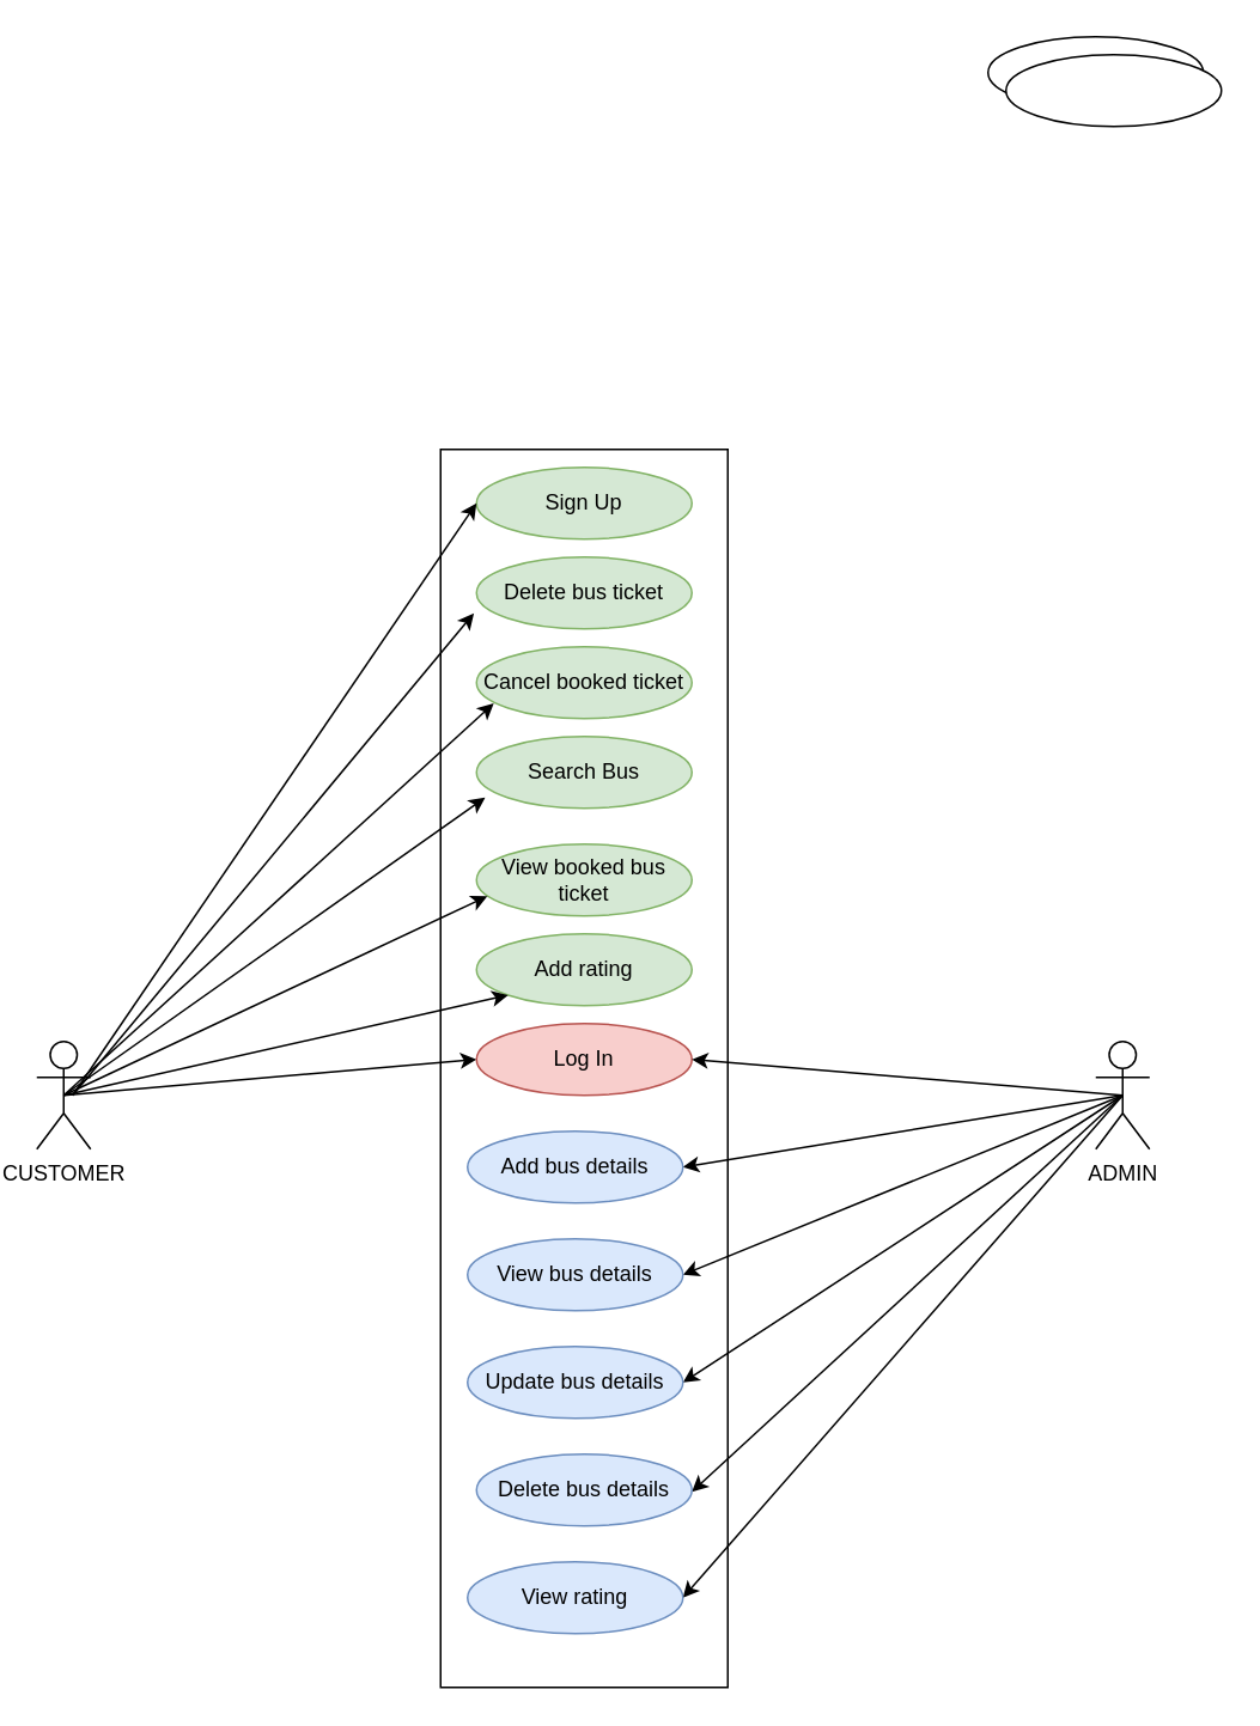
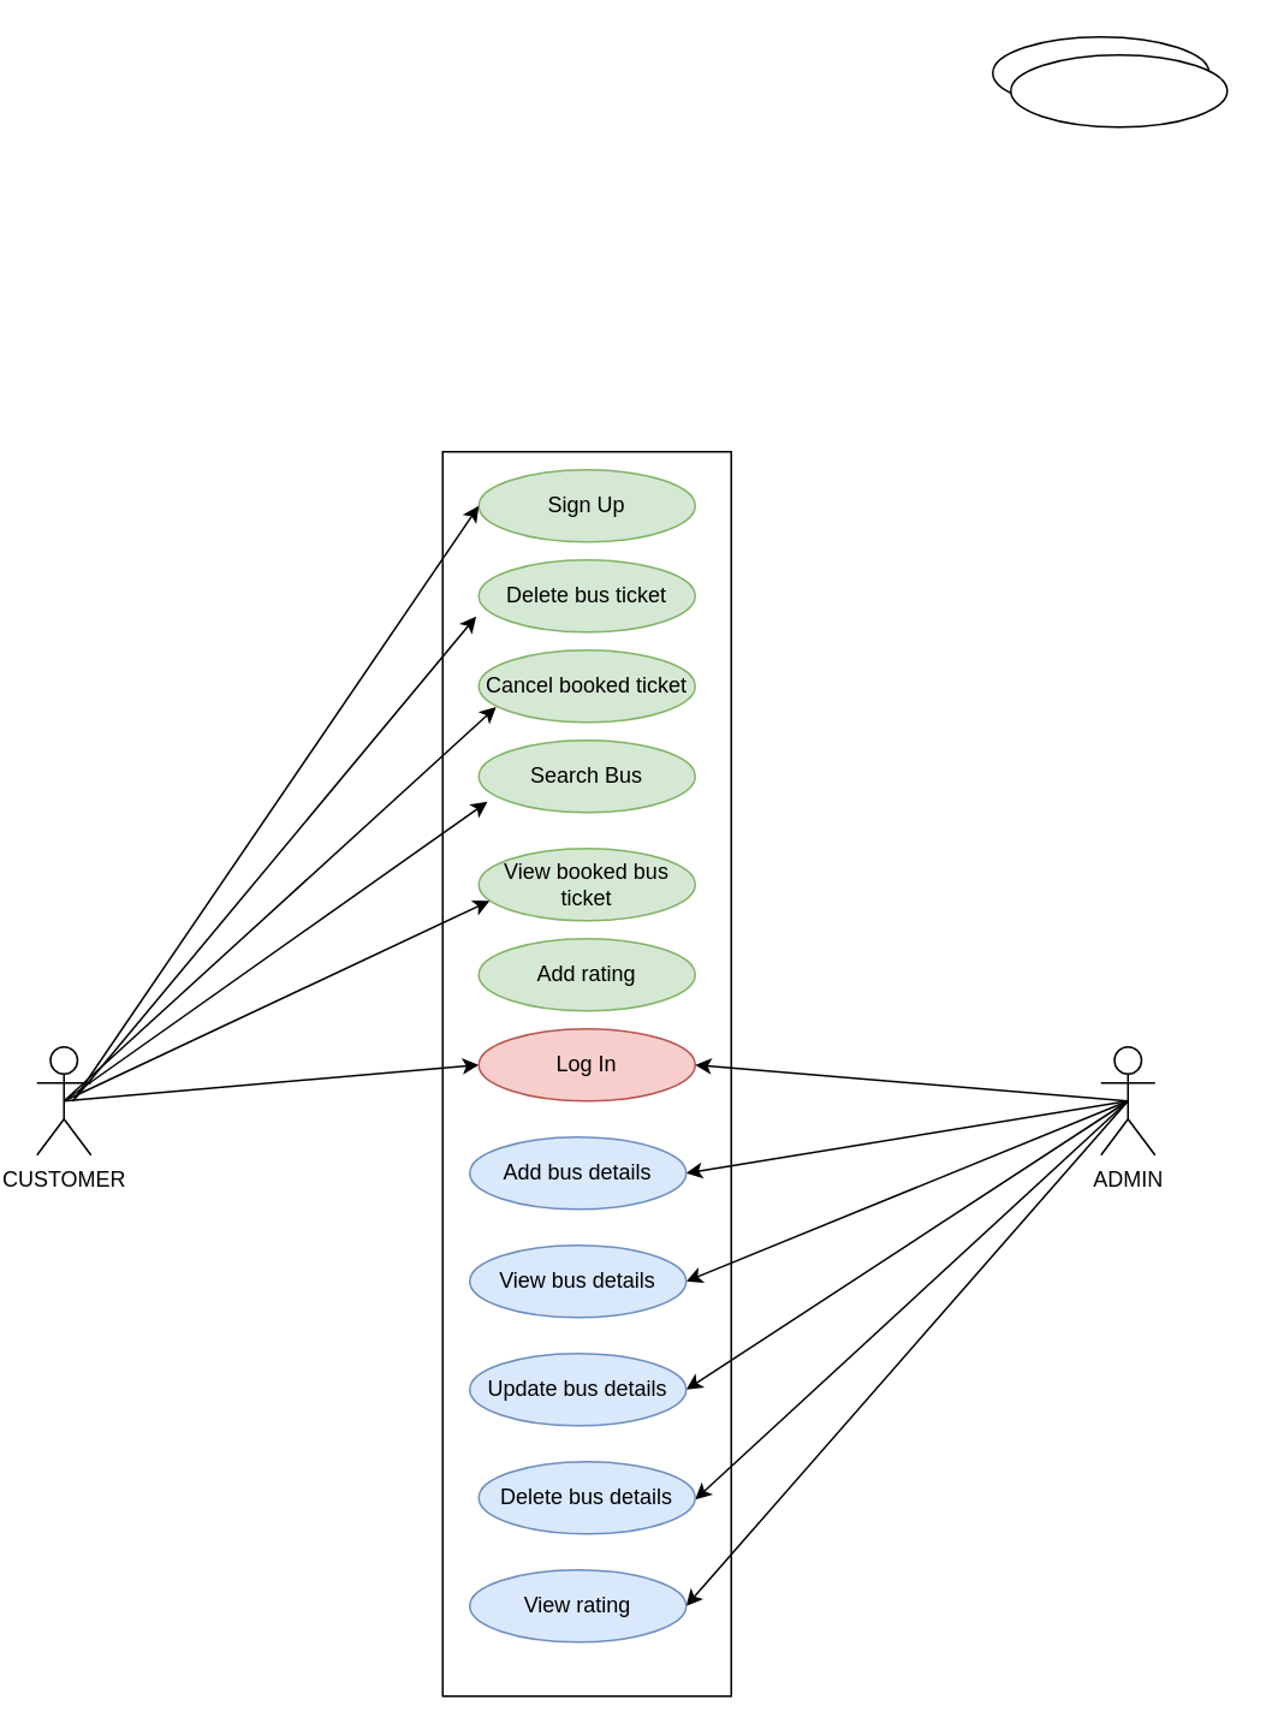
  <mxCell id="0" />
  <mxCell id="1" parent="0" />
  <mxCell id="2" value="CUSTOMER" style="shape=umlActor;verticalLabelPosition=bottom;verticalAlign=top;html=1;outlineConnect=0;" parent="1" vertex="1"><mxGeometry x="20" y="580" width="30" height="60" as="geometry" /></mxCell>
  <mxCell id="3" value="" style="rounded=0;whiteSpace=wrap;html=1;" parent="1" vertex="1"><mxGeometry x="245" y="250" width="160" height="690" as="geometry" /></mxCell>
  <mxCell id="4" style="rounded=0;orthogonalLoop=1;jettySize=auto;html=1;exitX=0.5;exitY=0.5;exitDx=0;exitDy=0;exitPerimeter=0;entryX=1;entryY=0.5;entryDx=0;entryDy=0;" parent="1" source="9" target="17" edge="1"><mxGeometry relative="1" as="geometry" /></mxCell>
  <mxCell id="5" style="rounded=0;orthogonalLoop=1;jettySize=auto;html=1;exitX=0.5;exitY=0.5;exitDx=0;exitDy=0;exitPerimeter=0;entryX=0.875;entryY=0.842;entryDx=0;entryDy=0;entryPerimeter=0;" parent="1" source="9" target="3" edge="1"><mxGeometry relative="1" as="geometry" /></mxCell>
  <mxCell id="6" style="rounded=0;orthogonalLoop=1;jettySize=auto;html=1;exitX=0.5;exitY=0.5;exitDx=0;exitDy=0;exitPerimeter=0;entryX=1;entryY=0.5;entryDx=0;entryDy=0;" parent="1" source="9" target="15" edge="1"><mxGeometry relative="1" as="geometry" /></mxCell>
  <mxCell id="7" style="rounded=0;orthogonalLoop=1;jettySize=auto;html=1;exitX=0.5;exitY=0.5;exitDx=0;exitDy=0;exitPerimeter=0;entryX=1;entryY=0.5;entryDx=0;entryDy=0;" parent="1" source="9" target="16" edge="1"><mxGeometry relative="1" as="geometry" /></mxCell>
  <mxCell id="8" style="rounded=0;orthogonalLoop=1;jettySize=auto;html=1;exitX=0.5;exitY=0.5;exitDx=0;exitDy=0;exitPerimeter=0;entryX=1;entryY=0.5;entryDx=0;entryDy=0;" parent="1" source="9" target="19" edge="1"><mxGeometry relative="1" as="geometry" /></mxCell>
  <mxCell id="9" value="ADMIN&lt;br&gt;" style="shape=umlActor;verticalLabelPosition=bottom;verticalAlign=top;html=1;outlineConnect=0;" parent="1" vertex="1"><mxGeometry x="610" y="580" width="30" height="60" as="geometry" /></mxCell>
  <mxCell id="10" value="Delete bus ticket" style="ellipse;whiteSpace=wrap;html=1;fillColor=#d5e8d4;strokeColor=#82b366;" parent="1" vertex="1"><mxGeometry x="265" width="120" height="40" as="geometry" y="310" /></mxCell>
  <mxCell id="11" value="" style="ellipse;whiteSpace=wrap;html=1;" parent="1" vertex="1"><mxGeometry x="550" y="20" width="120" height="40" as="geometry" /></mxCell>
  <mxCell id="12" value="Cancel booked ticket" style="ellipse;whiteSpace=wrap;html=1;fillColor=#d5e8d4;strokeColor=#82b366;" parent="1" vertex="1"><mxGeometry x="265" y="360" width="120" height="40" as="geometry" /></mxCell>
  <mxCell id="13" value="Search Bus" style="ellipse;whiteSpace=wrap;html=1;fillColor=#d5e8d4;strokeColor=#82b366;" parent="1" vertex="1"><mxGeometry x="265" y="410" width="120" height="40" as="geometry" /></mxCell>
  <mxCell id="14" value="View booked bus ticket" style="ellipse;whiteSpace=wrap;html=1;fillColor=#d5e8d4;strokeColor=#82b366;" parent="1" vertex="1"><mxGeometry x="265" y="470" width="120" height="40" as="geometry" /></mxCell>
  <mxCell id="15" value="Add bus details" style="ellipse;whiteSpace=wrap;html=1;fillColor=#dae8fc;strokeColor=#6c8ebf;" parent="1" vertex="1"><mxGeometry x="260" y="630" width="120" height="40" as="geometry" /></mxCell>
  <mxCell id="16" value="View bus details" style="ellipse;whiteSpace=wrap;html=1;fillColor=#dae8fc;strokeColor=#6c8ebf;" parent="1" vertex="1"><mxGeometry x="260" y="690" width="120" height="40" as="geometry" /></mxCell>
  <mxCell id="17" value="Update bus details" style="ellipse;whiteSpace=wrap;html=1;fillColor=#dae8fc;strokeColor=#6c8ebf;" parent="1" vertex="1"><mxGeometry x="260" y="750" width="120" height="40" as="geometry" /></mxCell>
  <mxCell id="18" value="Delete bus details" style="ellipse;whiteSpace=wrap;html=1;fillColor=#dae8fc;strokeColor=#6c8ebf;" parent="1" vertex="1"><mxGeometry x="265" y="810" width="120" height="40" as="geometry" /></mxCell>
  <mxCell id="19" value="View rating" style="ellipse;whiteSpace=wrap;html=1;fillColor=#dae8fc;strokeColor=#6c8ebf;" parent="1" vertex="1"><mxGeometry x="260" y="870" width="120" height="40" as="geometry" /></mxCell>
  <mxCell id="20" value="Add rating" style="ellipse;whiteSpace=wrap;html=1;fillColor=#d5e8d4;strokeColor=#82b366;" parent="1" vertex="1"><mxGeometry x="265" y="520" width="120" height="40" as="geometry" /></mxCell>
  <mxCell id="21" value="" style="endArrow=classic;html=1;rounded=0;entryX=0.05;entryY=0.725;entryDx=0;entryDy=0;entryPerimeter=0;exitX=0.5;exitY=0.5;exitDx=0;exitDy=0;exitPerimeter=0;" parent="1" source="2" target="14" edge="1"><mxGeometry width="50" height="50" relative="1" as="geometry"><mxPoint x="160" y="590" as="sourcePoint" /><mxPoint x="280" y="530" as="targetPoint" /></mxGeometry></mxCell>
  <mxCell id="22" value="" style="endArrow=classic;html=1;rounded=0;exitX=0.5;exitY=0.5;exitDx=0;exitDy=0;exitPerimeter=0;entryX=0;entryY=0.5;entryDx=0;entryDy=0;" parent="1" source="2" edge="1" target="25"><mxGeometry width="50" height="50" relative="1" as="geometry"><mxPoint x="160" y="590" as="sourcePoint" /><mxPoint x="280" y="620" as="targetPoint" /></mxGeometry></mxCell>
  <mxCell id="23" value="Sign Up" style="ellipse;whiteSpace=wrap;html=1;fillColor=#d5e8d4;strokeColor=#82b366;" vertex="1" parent="1"><mxGeometry x="265" y="260" width="120" height="40" as="geometry" /></mxCell>
  <mxCell id="24" value="" style="ellipse;whiteSpace=wrap;html=1;" vertex="1" parent="1"><mxGeometry x="560" y="30" width="120" height="40" as="geometry" /></mxCell>
  <mxCell id="25" value="Log In" style="ellipse;whiteSpace=wrap;html=1;fillColor=#f8cecc;strokeColor=#b85450;" vertex="1" parent="1"><mxGeometry x="265" y="570" width="120" height="40" as="geometry" /></mxCell>
  <mxCell id="26" value="" style="endArrow=classic;html=1;rounded=0;entryX=0;entryY=0.5;entryDx=0;entryDy=0;" edge="1" parent="1" target="23"><mxGeometry width="50" height="50" relative="1" as="geometry"><mxPoint x="40" y="610" as="sourcePoint" /><mxPoint x="310" y="490" as="targetPoint" /></mxGeometry></mxCell>
  <mxCell id="27" value="" style="endArrow=classic;html=1;rounded=0;entryX=-0.012;entryY=0.783;entryDx=0;entryDy=0;entryPerimeter=0;" edge="1" parent="1" target="10"><mxGeometry width="50" height="50" relative="1" as="geometry"><mxPoint x="40" y="610" as="sourcePoint" /><mxPoint x="440" y="430" as="targetPoint" /></mxGeometry></mxCell>
  <mxCell id="28" value="" style="endArrow=classic;html=1;rounded=0;exitX=0.5;exitY=0.5;exitDx=0;exitDy=0;exitPerimeter=0;entryX=0.08;entryY=0.788;entryDx=0;entryDy=0;entryPerimeter=0;" edge="1" parent="1" source="2" target="12"><mxGeometry width="50" height="50" relative="1" as="geometry"><mxPoint x="390" y="480" as="sourcePoint" /><mxPoint x="440" y="430" as="targetPoint" /></mxGeometry></mxCell>
  <mxCell id="29" value="" style="endArrow=classic;html=1;rounded=0;exitX=0.5;exitY=0.5;exitDx=0;exitDy=0;exitPerimeter=0;entryX=0.04;entryY=0.851;entryDx=0;entryDy=0;entryPerimeter=0;" edge="1" parent="1" source="2" target="13"><mxGeometry width="50" height="50" relative="1" as="geometry"><mxPoint x="390" y="480" as="sourcePoint" /><mxPoint x="440" y="430" as="targetPoint" /></mxGeometry></mxCell>
- <mxCell id="30" value="" style="endArrow=classic;html=1;rounded=0;exitX=0.5;exitY=0.5;exitDx=0;exitDy=0;exitPerimeter=0;entryX=0;entryY=1;entryDx=0;entryDy=0;" edge="1" parent="1" source="2" target="20"><mxGeometry width="50" height="50" relative="1" as="geometry"><mxPoint x="390" y="480" as="sourcePoint" /><mxPoint x="440" y="430" as="targetPoint" /></mxGeometry></mxCell>
  <mxCell id="31" value="" style="endArrow=classic;html=1;rounded=0;exitX=0.5;exitY=0.5;exitDx=0;exitDy=0;exitPerimeter=0;entryX=1;entryY=0.5;entryDx=0;entryDy=0;" edge="1" parent="1" source="9" target="25"><mxGeometry width="50" height="50" relative="1" as="geometry"><mxPoint x="390" y="680" as="sourcePoint" /><mxPoint x="440" y="630" as="targetPoint" /></mxGeometry></mxCell>
